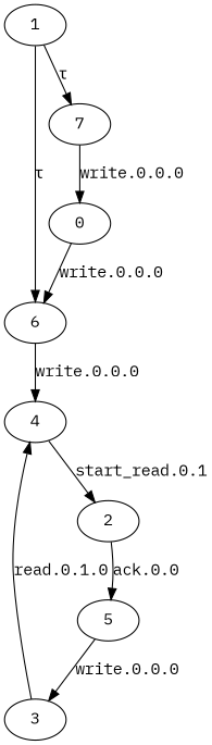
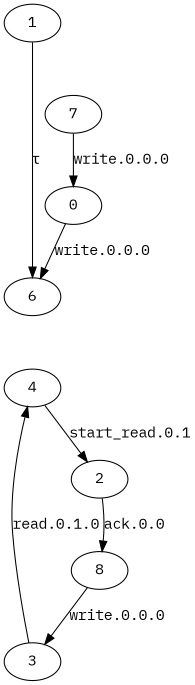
  digraph {
    fontname="IBM Plex Mono"
    node [fontname="IBM Plex Mono"]
    edge [fontname="IBM Plex Mono"]
    0
    6
    2
-   5
+   5 [label=8]
    3
    1
    7
    4
    0 -> 6 [label="write.0.0.0"]
-   6 -> 4 [label="write.0.0.0"]
    2 -> 5 [label="ack.0.0"]
    5 -> 3 [label="write.0.0.0"]
    3 -> 4 [label="read.0.1.0"]
    1 -> 6 [label="τ"]
-   1 -> 7 [label="τ"]
    7 -> 0 [label="write.0.0.0"]
    4 -> 2 [label="start_read.0.1"]
  }
